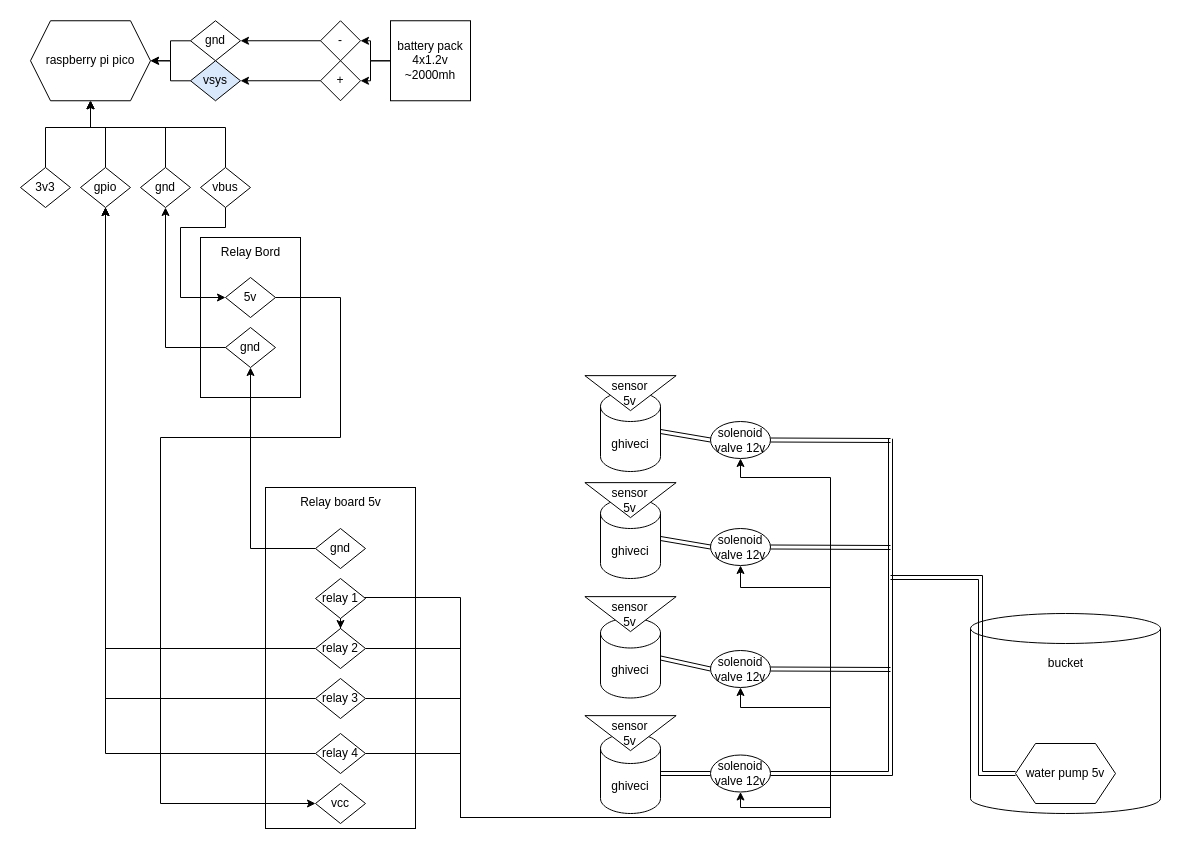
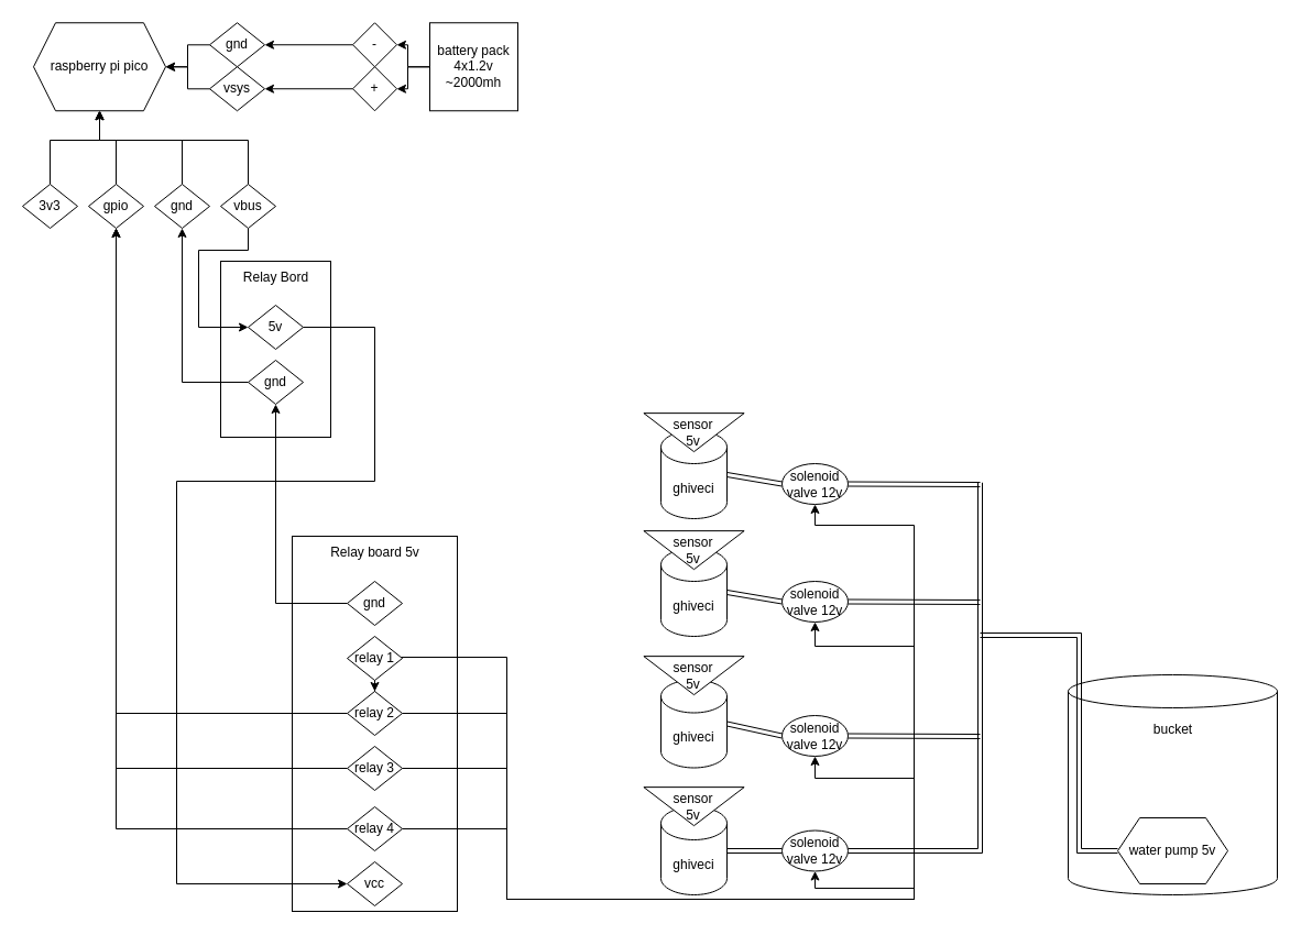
  <mxCell id="0" />
  <mxCell id="1" parent="0" />
  <mxCell id="2" value="" style="group" vertex="1" connectable="0" parent="1"><mxGeometry x="200" y="237" width="100" height="160" as="geometry" /></mxCell>
  <mxCell id="3" value="" style="rounded=0;whiteSpace=wrap;html=1;" vertex="1" parent="2"><mxGeometry width="100" height="160" as="geometry" /></mxCell>
  <mxCell id="4" value="Relay Bord&lt;br&gt;" style="text;html=1;align=center;verticalAlign=middle;resizable=0;points=[];autosize=1;strokeColor=none;fillColor=none;" vertex="1" parent="2"><mxGeometry x="10" width="80" height="30" as="geometry" /></mxCell>
  <mxCell id="5" value="5v" style="rhombus;whiteSpace=wrap;html=1;" vertex="1" parent="2"><mxGeometry x="25" y="40" width="50" height="40" as="geometry" /></mxCell>
  <mxCell id="6" value="gnd" style="rhombus;whiteSpace=wrap;html=1;" vertex="1" parent="2"><mxGeometry x="25" y="90" width="50" height="40" as="geometry" /></mxCell>
  <mxCell id="7" value="" style="rounded=0;whiteSpace=wrap;html=1;" vertex="1" parent="1"><mxGeometry x="265" y="487" width="150" height="341" as="geometry" /></mxCell>
  <mxCell id="8" value="" style="shape=cylinder3;whiteSpace=wrap;html=1;boundedLbl=1;backgroundOutline=1;size=15;" vertex="1" parent="1"><mxGeometry x="970" y="613" width="190" height="200" as="geometry" /></mxCell>
  <mxCell id="9" value="water pump 5v" style="shape=hexagon;perimeter=hexagonPerimeter2;whiteSpace=wrap;html=1;fixedSize=1;" vertex="1" parent="1"><mxGeometry x="1015" y="743" width="100" height="60" as="geometry" /></mxCell>
  <mxCell id="10" value="solenoid &lt;br&gt;valve 12v" style="ellipse;whiteSpace=wrap;html=1;" vertex="1" parent="1"><mxGeometry x="710" y="421" width="60" height="37" as="geometry" /></mxCell>
  <mxCell id="11" style="edgeStyle=orthogonalEdgeStyle;rounded=0;orthogonalLoop=1;jettySize=auto;html=1;" edge="1" parent="1" source="13" target="16"><mxGeometry relative="1" as="geometry" /></mxCell>
  <mxCell id="12" style="edgeStyle=orthogonalEdgeStyle;rounded=0;orthogonalLoop=1;jettySize=auto;html=1;entryX=0.5;entryY=1;entryDx=0;entryDy=0;" edge="1" parent="1" source="13" target="10"><mxGeometry relative="1" as="geometry"><Array as="points"><mxPoint x="460" y="597" /><mxPoint x="460" y="817" /><mxPoint x="830" y="817" /><mxPoint x="830" y="477" /><mxPoint x="740" y="477" /></Array></mxGeometry></mxCell>
  <mxCell id="13" value="relay 1" style="rhombus;whiteSpace=wrap;html=1;" vertex="1" parent="1"><mxGeometry x="315" y="578" width="50" height="40" as="geometry" /></mxCell>
  <mxCell id="14" style="edgeStyle=orthogonalEdgeStyle;rounded=0;orthogonalLoop=1;jettySize=auto;html=1;entryX=0.5;entryY=1;entryDx=0;entryDy=0;" edge="1" parent="1" source="16" target="41"><mxGeometry relative="1" as="geometry" /></mxCell>
  <mxCell id="15" style="edgeStyle=orthogonalEdgeStyle;rounded=0;orthogonalLoop=1;jettySize=auto;html=1;entryX=0.5;entryY=1;entryDx=0;entryDy=0;" edge="1" parent="1" source="16" target="58"><mxGeometry relative="1" as="geometry"><mxPoint x="790" y="577" as="targetPoint" /><Array as="points"><mxPoint x="460" y="648" /><mxPoint x="460" y="817" /><mxPoint x="830" y="817" /><mxPoint x="830" y="587" /><mxPoint x="740" y="587" /></Array></mxGeometry></mxCell>
  <mxCell id="16" value="relay 2" style="rhombus;whiteSpace=wrap;html=1;" vertex="1" parent="1"><mxGeometry x="315" y="628" width="50" height="40" as="geometry" /></mxCell>
  <mxCell id="17" style="edgeStyle=orthogonalEdgeStyle;rounded=0;orthogonalLoop=1;jettySize=auto;html=1;" edge="1" parent="1" source="19" target="41"><mxGeometry relative="1" as="geometry" /></mxCell>
  <mxCell id="18" style="edgeStyle=orthogonalEdgeStyle;rounded=0;orthogonalLoop=1;jettySize=auto;html=1;entryX=0.5;entryY=1;entryDx=0;entryDy=0;" edge="1" parent="1" source="19" target="59"><mxGeometry relative="1" as="geometry"><mxPoint x="770" y="663" as="targetPoint" /><Array as="points"><mxPoint x="460" y="698" /><mxPoint x="460" y="817" /><mxPoint x="830" y="817" /><mxPoint x="830" y="707" /><mxPoint x="740" y="707" /></Array></mxGeometry></mxCell>
  <mxCell id="19" value="relay 3" style="rhombus;whiteSpace=wrap;html=1;" vertex="1" parent="1"><mxGeometry x="315" y="678" width="50" height="40" as="geometry" /></mxCell>
  <mxCell id="20" style="edgeStyle=orthogonalEdgeStyle;rounded=0;orthogonalLoop=1;jettySize=auto;html=1;" edge="1" parent="1" source="22" target="41"><mxGeometry relative="1" as="geometry" /></mxCell>
  <mxCell id="21" style="edgeStyle=orthogonalEdgeStyle;rounded=0;orthogonalLoop=1;jettySize=auto;html=1;entryX=0.5;entryY=1;entryDx=0;entryDy=0;" edge="1" parent="1" source="22" target="60"><mxGeometry relative="1" as="geometry"><mxPoint x="780" y="780.25" as="targetPoint" /><Array as="points"><mxPoint x="460" y="753" /><mxPoint x="460" y="817" /><mxPoint x="830" y="817" /><mxPoint x="830" y="807" /><mxPoint x="740" y="807" /></Array></mxGeometry></mxCell>
  <mxCell id="22" value="relay 4" style="rhombus;whiteSpace=wrap;html=1;" vertex="1" parent="1"><mxGeometry x="315" y="733" width="50" height="40" as="geometry" /></mxCell>
  <mxCell id="23" value="ghiveci" style="shape=cylinder3;whiteSpace=wrap;html=1;boundedLbl=1;backgroundOutline=1;size=15;" vertex="1" parent="1"><mxGeometry x="600" y="391" width="60" height="80" as="geometry" /></mxCell>
  <mxCell id="24" value="sensor&lt;br&gt;5v" style="triangle;whiteSpace=wrap;html=1;rotation=90;horizontal=0;" vertex="1" parent="1"><mxGeometry x="612.5" y="347" width="35" height="91.25" as="geometry" /></mxCell>
  <mxCell id="25" value="ghiveci" style="shape=cylinder3;whiteSpace=wrap;html=1;boundedLbl=1;backgroundOutline=1;size=15;" vertex="1" parent="1"><mxGeometry x="600" y="498" width="60" height="80" as="geometry" /></mxCell>
  <mxCell id="26" value="sensor&lt;br&gt;5v" style="triangle;whiteSpace=wrap;html=1;rotation=90;horizontal=0;" vertex="1" parent="1"><mxGeometry x="612.5" y="454" width="35" height="91.25" as="geometry" /></mxCell>
  <mxCell id="27" value="ghiveci" style="shape=cylinder3;whiteSpace=wrap;html=1;boundedLbl=1;backgroundOutline=1;size=15;" vertex="1" parent="1"><mxGeometry x="600" y="617.5" width="60" height="80" as="geometry" /></mxCell>
  <mxCell id="28" value="sensor&lt;br&gt;5v" style="triangle;whiteSpace=wrap;html=1;rotation=90;horizontal=0;" vertex="1" parent="1"><mxGeometry x="612.5" y="568" width="35" height="91.25" as="geometry" /></mxCell>
  <mxCell id="29" value="ghiveci" style="shape=cylinder3;whiteSpace=wrap;html=1;boundedLbl=1;backgroundOutline=1;size=15;" vertex="1" parent="1"><mxGeometry x="600" y="733" width="60" height="80" as="geometry" /></mxCell>
  <mxCell id="30" value="sensor&lt;br&gt;5v" style="triangle;whiteSpace=wrap;html=1;rotation=90;horizontal=0;" vertex="1" parent="1"><mxGeometry x="612.5" y="687" width="35" height="91.25" as="geometry" /></mxCell>
  <mxCell id="31" value="raspberry pi pico" style="shape=hexagon;perimeter=hexagonPerimeter2;whiteSpace=wrap;html=1;fixedSize=1;" vertex="1" parent="1"><mxGeometry x="30" y="20.25" width="120" height="80" as="geometry" /></mxCell>
  <mxCell id="32" style="edgeStyle=orthogonalEdgeStyle;rounded=0;orthogonalLoop=1;jettySize=auto;html=1;entryX=1;entryY=0.5;entryDx=0;entryDy=0;" edge="1" parent="1" source="34" target="49"><mxGeometry relative="1" as="geometry" /></mxCell>
  <mxCell id="33" style="edgeStyle=orthogonalEdgeStyle;rounded=0;orthogonalLoop=1;jettySize=auto;html=1;entryX=1;entryY=0.5;entryDx=0;entryDy=0;" edge="1" parent="1" source="34" target="51"><mxGeometry relative="1" as="geometry" /></mxCell>
  <mxCell id="34" value="battery pack&lt;br&gt;4x1.2v&lt;br&gt;~2000mh" style="whiteSpace=wrap;html=1;aspect=fixed;" vertex="1" parent="1"><mxGeometry x="390" y="20.25" width="80" height="80" as="geometry" /></mxCell>
  <mxCell id="35" style="edgeStyle=orthogonalEdgeStyle;rounded=0;orthogonalLoop=1;jettySize=auto;html=1;entryX=0.5;entryY=1;entryDx=0;entryDy=0;" edge="1" parent="1" source="36" target="6"><mxGeometry relative="1" as="geometry"><Array as="points"><mxPoint x="250" y="548" /></Array></mxGeometry></mxCell>
  <mxCell id="36" value="gnd" style="rhombus;whiteSpace=wrap;html=1;" vertex="1" parent="1"><mxGeometry x="315" y="528" width="50" height="40" as="geometry" /></mxCell>
  <mxCell id="37" value="vcc" style="rhombus;whiteSpace=wrap;html=1;" vertex="1" parent="1"><mxGeometry x="315" y="783" width="50" height="40" as="geometry" /></mxCell>
  <mxCell id="38" style="edgeStyle=orthogonalEdgeStyle;rounded=0;orthogonalLoop=1;jettySize=auto;html=1;entryX=0.5;entryY=1;entryDx=0;entryDy=0;" edge="1" parent="1" source="39" target="31"><mxGeometry relative="1" as="geometry"><Array as="points"><mxPoint x="45" y="127" /><mxPoint x="90" y="127" /></Array></mxGeometry></mxCell>
  <mxCell id="39" value="3v3" style="rhombus;whiteSpace=wrap;html=1;" vertex="1" parent="1"><mxGeometry x="20" y="167" width="50" height="40" as="geometry" /></mxCell>
  <mxCell id="40" style="edgeStyle=orthogonalEdgeStyle;rounded=0;orthogonalLoop=1;jettySize=auto;html=1;entryX=0.5;entryY=1;entryDx=0;entryDy=0;" edge="1" parent="1" source="41" target="31"><mxGeometry relative="1" as="geometry"><Array as="points"><mxPoint x="105" y="127" /><mxPoint x="90" y="127" /></Array></mxGeometry></mxCell>
  <mxCell id="41" value="gpio" style="rhombus;whiteSpace=wrap;html=1;" vertex="1" parent="1"><mxGeometry x="80" y="167" width="50" height="40" as="geometry" /></mxCell>
  <mxCell id="42" style="edgeStyle=orthogonalEdgeStyle;rounded=0;orthogonalLoop=1;jettySize=auto;html=1;entryX=0.5;entryY=1;entryDx=0;entryDy=0;" edge="1" parent="1" source="43" target="31"><mxGeometry relative="1" as="geometry"><Array as="points"><mxPoint x="165" y="127" /><mxPoint x="90" y="127" /></Array></mxGeometry></mxCell>
  <mxCell id="43" value="gnd" style="rhombus;whiteSpace=wrap;html=1;" vertex="1" parent="1"><mxGeometry x="140" y="167" width="50" height="40" as="geometry" /></mxCell>
  <mxCell id="44" style="edgeStyle=orthogonalEdgeStyle;rounded=0;orthogonalLoop=1;jettySize=auto;html=1;entryX=1;entryY=0.5;entryDx=0;entryDy=0;" edge="1" parent="1" source="45" target="31"><mxGeometry relative="1" as="geometry" /></mxCell>
  <mxCell id="45" value="gnd" style="rhombus;whiteSpace=wrap;html=1;" vertex="1" parent="1"><mxGeometry x="190" y="20.25" width="50" height="40" as="geometry" /></mxCell>
  <mxCell id="46" style="edgeStyle=orthogonalEdgeStyle;rounded=0;orthogonalLoop=1;jettySize=auto;html=1;entryX=1;entryY=0.5;entryDx=0;entryDy=0;" edge="1" parent="1" source="47" target="31"><mxGeometry relative="1" as="geometry" /></mxCell>
- <mxCell id="47" value="vsys" style="rhombus;whiteSpace=wrap;html=1;fillColor=#dae8fc;" vertex="1" parent="1"><mxGeometry x="190" y="60.25" width="50" height="40" as="geometry" /></mxCell>
+ <mxCell id="47" value="vsys" style="rhombus;whiteSpace=wrap;html=1;" vertex="1" parent="1"><mxGeometry x="190" y="60.25" width="50" height="40" as="geometry" /></mxCell>
  <mxCell id="48" style="edgeStyle=orthogonalEdgeStyle;rounded=0;orthogonalLoop=1;jettySize=auto;html=1;entryX=1;entryY=0.5;entryDx=0;entryDy=0;" edge="1" parent="1" source="49" target="45"><mxGeometry relative="1" as="geometry" /></mxCell>
  <mxCell id="49" value="-" style="rhombus;whiteSpace=wrap;html=1;" vertex="1" parent="1"><mxGeometry x="320" y="20.25" width="40" height="40" as="geometry" /></mxCell>
  <mxCell id="50" style="edgeStyle=orthogonalEdgeStyle;rounded=0;orthogonalLoop=1;jettySize=auto;html=1;entryX=1;entryY=0.5;entryDx=0;entryDy=0;" edge="1" parent="1" source="51" target="47"><mxGeometry relative="1" as="geometry" /></mxCell>
  <mxCell id="51" value="+" style="rhombus;whiteSpace=wrap;html=1;" vertex="1" parent="1"><mxGeometry x="320" y="60.25" width="40" height="40" as="geometry" /></mxCell>
  <mxCell id="52" value="Relay board 5v" style="text;html=1;align=center;verticalAlign=middle;resizable=0;points=[];autosize=1;strokeColor=none;fillColor=none;" vertex="1" parent="1"><mxGeometry x="290" y="487" width="100" height="30" as="geometry" /></mxCell>
  <mxCell id="53" style="edgeStyle=orthogonalEdgeStyle;rounded=0;orthogonalLoop=1;jettySize=auto;html=1;entryX=0.5;entryY=1;entryDx=0;entryDy=0;" edge="1" parent="1" source="55" target="31"><mxGeometry relative="1" as="geometry"><Array as="points"><mxPoint x="225" y="127" /><mxPoint x="90" y="127" /></Array></mxGeometry></mxCell>
  <mxCell id="54" style="edgeStyle=orthogonalEdgeStyle;rounded=0;orthogonalLoop=1;jettySize=auto;html=1;entryX=0;entryY=0.5;entryDx=0;entryDy=0;" edge="1" parent="1" source="55" target="5"><mxGeometry relative="1" as="geometry"><Array as="points"><mxPoint x="225" y="227" /><mxPoint x="180" y="227" /><mxPoint x="180" y="297" /></Array></mxGeometry></mxCell>
  <mxCell id="55" value="vbus" style="rhombus;whiteSpace=wrap;html=1;" vertex="1" parent="1"><mxGeometry x="200" y="167" width="50" height="40" as="geometry" /></mxCell>
  <mxCell id="56" style="edgeStyle=orthogonalEdgeStyle;rounded=0;orthogonalLoop=1;jettySize=auto;html=1;entryX=0.5;entryY=1;entryDx=0;entryDy=0;" edge="1" parent="1" source="6" target="43"><mxGeometry relative="1" as="geometry" /></mxCell>
  <mxCell id="57" style="edgeStyle=orthogonalEdgeStyle;rounded=0;orthogonalLoop=1;jettySize=auto;html=1;entryX=0;entryY=0.5;entryDx=0;entryDy=0;" edge="1" parent="1" source="5" target="37"><mxGeometry relative="1" as="geometry"><Array as="points"><mxPoint x="340" y="297" /><mxPoint x="340" y="437" /><mxPoint x="160" y="437" /><mxPoint x="160" y="803" /></Array></mxGeometry></mxCell>
  <mxCell id="58" value="solenoid&lt;br&gt;valve 12v" style="ellipse;whiteSpace=wrap;html=1;" vertex="1" parent="1"><mxGeometry x="710" y="528" width="60" height="37" as="geometry" /></mxCell>
  <mxCell id="59" value="solenoid&lt;br&gt;valve 12v" style="ellipse;whiteSpace=wrap;html=1;" vertex="1" parent="1"><mxGeometry x="710" y="650" width="60" height="37" as="geometry" /></mxCell>
  <mxCell id="60" value="solenoid&lt;br&gt;valve 12v" style="ellipse;whiteSpace=wrap;html=1;" vertex="1" parent="1"><mxGeometry x="710" y="754.5" width="60" height="37" as="geometry" /></mxCell>
  <mxCell id="61" value="" style="shape=link;html=1;rounded=0;exitX=1;exitY=0.5;exitDx=0;exitDy=0;exitPerimeter=0;entryX=0;entryY=0.5;entryDx=0;entryDy=0;" edge="1" parent="1" source="25" target="58"><mxGeometry width="100" relative="1" as="geometry"><mxPoint x="950" y="316.5" as="sourcePoint" /><mxPoint x="1050" y="316.5" as="targetPoint" /></mxGeometry></mxCell>
  <mxCell id="62" value="" style="shape=link;html=1;rounded=0;exitX=1;exitY=0.5;exitDx=0;exitDy=0;exitPerimeter=0;entryX=0;entryY=0.5;entryDx=0;entryDy=0;" edge="1" parent="1" source="27" target="59"><mxGeometry width="100" relative="1" as="geometry"><mxPoint x="960" y="326.5" as="sourcePoint" /><mxPoint x="1060" y="326.5" as="targetPoint" /></mxGeometry></mxCell>
  <mxCell id="63" value="" style="shape=link;html=1;rounded=0;exitX=1;exitY=0.5;exitDx=0;exitDy=0;exitPerimeter=0;entryX=0;entryY=0.5;entryDx=0;entryDy=0;" edge="1" parent="1" source="29" target="60"><mxGeometry width="100" relative="1" as="geometry"><mxPoint x="970" y="336.5" as="sourcePoint" /><mxPoint x="1070" y="336.5" as="targetPoint" /></mxGeometry></mxCell>
  <mxCell id="64" value="" style="shape=link;html=1;rounded=0;exitX=1;exitY=0.5;exitDx=0;exitDy=0;exitPerimeter=0;entryX=0;entryY=0.5;entryDx=0;entryDy=0;" edge="1" parent="1" source="23" target="10"><mxGeometry width="100" relative="1" as="geometry"><mxPoint x="880" y="430.5" as="sourcePoint" /><mxPoint x="980" y="430.5" as="targetPoint" /></mxGeometry></mxCell>
  <mxCell id="65" value="" style="shape=link;html=1;rounded=0;entryX=0;entryY=0.5;entryDx=0;entryDy=0;" edge="1" parent="1" target="9"><mxGeometry width="100" relative="1" as="geometry"><mxPoint x="890" y="577" as="sourcePoint" /><mxPoint x="920" y="747" as="targetPoint" /><Array as="points"><mxPoint x="980" y="577" /><mxPoint x="980" y="773" /></Array></mxGeometry></mxCell>
  <mxCell id="66" value="" style="shape=link;html=1;rounded=0;entryX=1;entryY=0.5;entryDx=0;entryDy=0;" edge="1" parent="1" target="60"><mxGeometry width="100" relative="1" as="geometry"><mxPoint x="890" y="438.25" as="sourcePoint" /><mxPoint x="890" y="818.25" as="targetPoint" /><Array as="points"><mxPoint x="890" y="773" /></Array></mxGeometry></mxCell>
  <mxCell id="67" value="" style="shape=link;html=1;rounded=0;exitX=1;exitY=0.5;exitDx=0;exitDy=0;" edge="1" parent="1" source="10"><mxGeometry width="100" relative="1" as="geometry"><mxPoint x="820" y="407" as="sourcePoint" /><mxPoint x="890" y="440" as="targetPoint" /></mxGeometry></mxCell>
  <mxCell id="68" value="" style="shape=link;html=1;rounded=0;exitX=1;exitY=0.5;exitDx=0;exitDy=0;" edge="1" parent="1" source="59"><mxGeometry width="100" relative="1" as="geometry"><mxPoint x="940" y="487" as="sourcePoint" /><mxPoint x="890" y="669" as="targetPoint" /></mxGeometry></mxCell>
  <mxCell id="69" value="" style="shape=link;html=1;rounded=0;exitX=1;exitY=0.5;exitDx=0;exitDy=0;" edge="1" parent="1" source="58"><mxGeometry width="100" relative="1" as="geometry"><mxPoint x="950" y="447" as="sourcePoint" /><mxPoint x="890" y="547" as="targetPoint" /></mxGeometry></mxCell>
  <mxCell id="70" value="bucket&lt;br&gt;" style="text;html=1;align=center;verticalAlign=middle;resizable=0;points=[];autosize=1;strokeColor=none;fillColor=none;" vertex="1" parent="1"><mxGeometry x="1035" y="648" width="60" height="30" as="geometry" /></mxCell>
